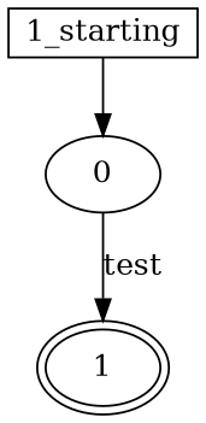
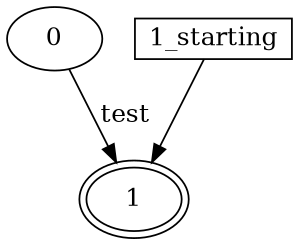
  digraph {
    n1 [is_final=False is_start=True label=0 peripheries=1]
    n2 [is_final=True is_start=False label=1 peripheries=2]
    n3 [height=0.0 label="1_starting" shape=None width=0.0]
    n1 -> n2 [label=test]
-   n3 -> n1
+   n3 -> n2
  }
